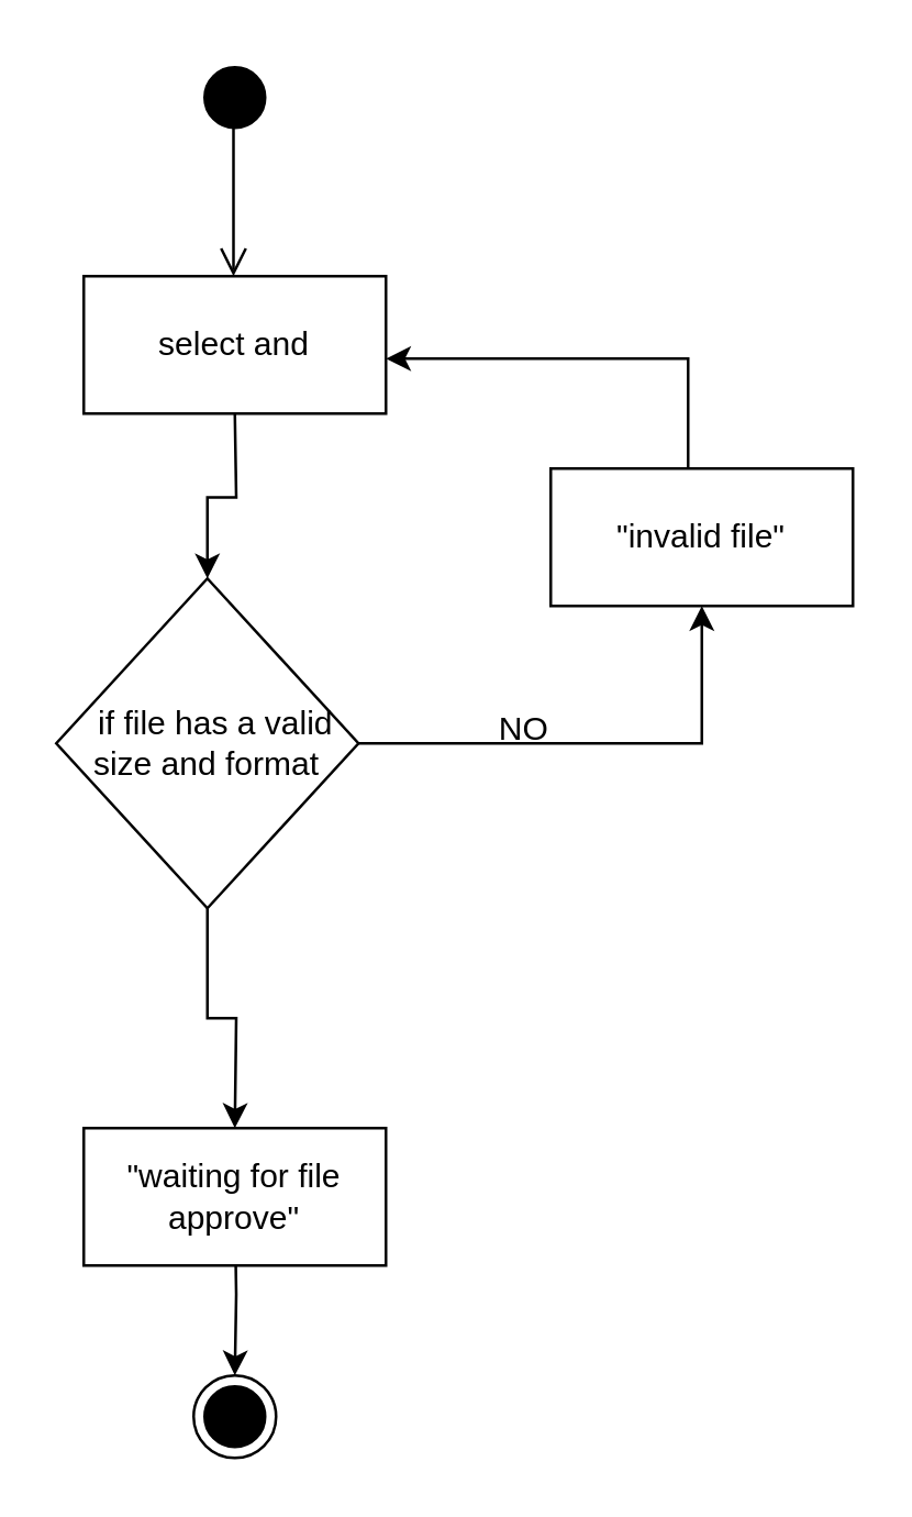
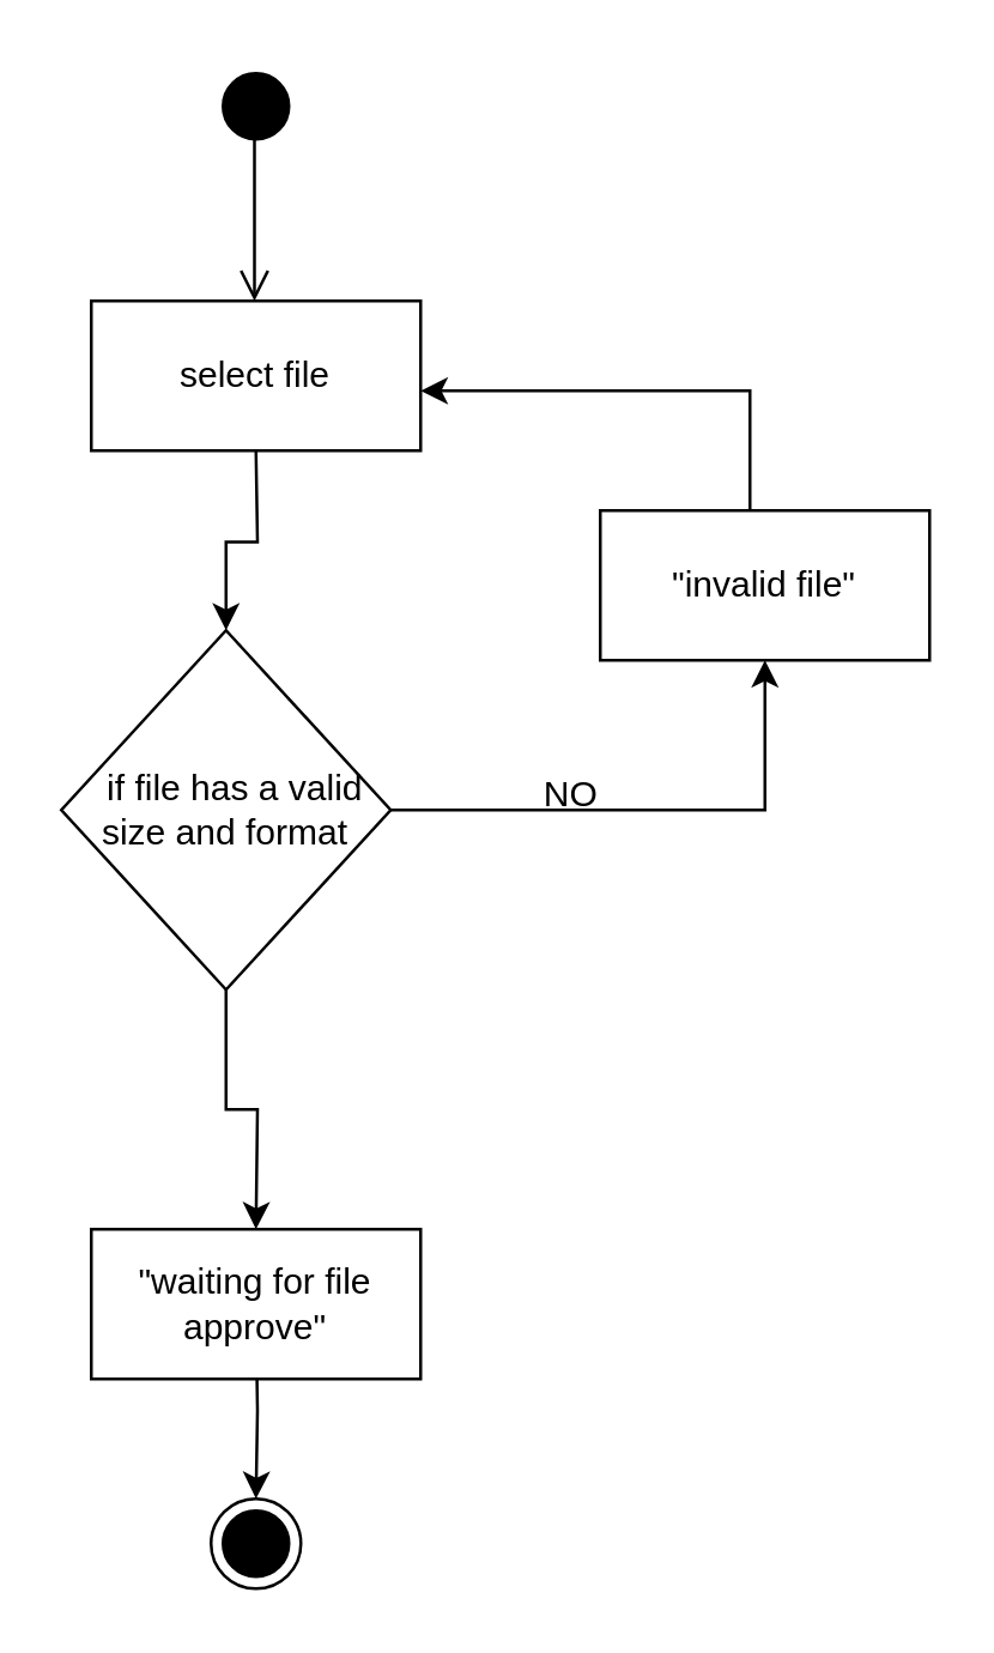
  <mxCell id="0" />
  <mxCell id="1" parent="0" />
  <mxCell id="2" value="" style="ellipse;html=1;shape=endState;fillColor=#000000;strokeColor=#000000;" parent="1" vertex="1"><mxGeometry x="70" y="500" width="30" height="30" as="geometry" /></mxCell>
  <mxCell id="3" value="" style="ellipse;html=1;shape=startState;fillColor=#000000;strokeColor=#000000;" parent="1" vertex="1"><mxGeometry x="70" y="20" width="30" height="30" as="geometry" /></mxCell>
  <mxCell id="4" value="" style="edgeStyle=orthogonalEdgeStyle;rounded=0;orthogonalLoop=1;jettySize=auto;html=1;" parent="1" target="8" edge="1"><mxGeometry relative="1" as="geometry"><mxPoint x="85" y="150" as="sourcePoint" /></mxGeometry></mxCell>
  <mxCell id="5" value="" style="edgeStyle=orthogonalEdgeStyle;rounded=0;orthogonalLoop=1;jettySize=auto;html=1;" parent="1" source="8" edge="1"><mxGeometry relative="1" as="geometry"><mxPoint x="85" y="410" as="targetPoint" /></mxGeometry></mxCell>
  <mxCell id="6" style="edgeStyle=orthogonalEdgeStyle;rounded=0;orthogonalLoop=1;jettySize=auto;html=1;exitX=0.5;exitY=0;exitDx=0;exitDy=0;" parent="1" target="11" edge="1"><mxGeometry relative="1" as="geometry"><Array as="points"><mxPoint x="250" y="180" /><mxPoint x="250" y="130" /></Array><mxPoint x="237.5" y="180" as="sourcePoint" /><mxPoint x="155" y="130" as="targetPoint" /></mxGeometry></mxCell>
  <mxCell id="7" style="edgeStyle=orthogonalEdgeStyle;rounded=0;orthogonalLoop=1;jettySize=auto;html=1;entryX=0.5;entryY=1;entryDx=0;entryDy=0;" parent="1" source="8" target="13" edge="1"><mxGeometry relative="1" as="geometry"><mxPoint x="237.5" y="220" as="targetPoint" /></mxGeometry></mxCell>
  <mxCell id="8" value="&amp;nbsp; if file has a valid size and format" style="rhombus;whiteSpace=wrap;html=1;" parent="1" vertex="1"><mxGeometry x="20" y="210" width="110" height="120" as="geometry" /></mxCell>
  <mxCell id="9" style="edgeStyle=orthogonalEdgeStyle;rounded=0;orthogonalLoop=1;jettySize=auto;html=1;entryX=0.5;entryY=0;entryDx=0;entryDy=0;" parent="1" target="2" edge="1"><mxGeometry relative="1" as="geometry"><mxPoint x="85" y="440" as="sourcePoint" /></mxGeometry></mxCell>
  <mxCell id="10" value="NO" style="text;html=1;align=center;verticalAlign=middle;resizable=0;points=[];autosize=1;strokeColor=none;fillColor=none;" parent="1" vertex="1"><mxGeometry x="170" y="250" width="40" height="30" as="geometry" /></mxCell>
- <mxCell id="11" value="select and" style="html=1;whiteSpace=wrap;" parent="1" vertex="1"><mxGeometry x="30" y="100" width="110" height="50" as="geometry" /></mxCell>
+ <mxCell id="11" value="select file" style="html=1;whiteSpace=wrap;" parent="1" vertex="1"><mxGeometry x="30" y="100" width="110" height="50" as="geometry" /></mxCell>
  <mxCell id="12" value="" style="edgeStyle=orthogonalEdgeStyle;html=1;verticalAlign=bottom;endArrow=open;endSize=8;strokeColor=#000000;rounded=0;" parent="1" edge="1"><mxGeometry relative="1" as="geometry"><mxPoint x="84.5" y="100" as="targetPoint" /><mxPoint x="84.5" y="40" as="sourcePoint" /></mxGeometry></mxCell>
  <mxCell id="13" value="&quot;invalid file&quot;" style="html=1;whiteSpace=wrap;" parent="1" vertex="1"><mxGeometry x="200" y="170" width="110" height="50" as="geometry" /></mxCell>
  <mxCell id="14" value="&quot;waiting for file approve&quot;" style="html=1;whiteSpace=wrap;" parent="1" vertex="1"><mxGeometry x="30" y="410" width="110" height="50" as="geometry" /></mxCell>
